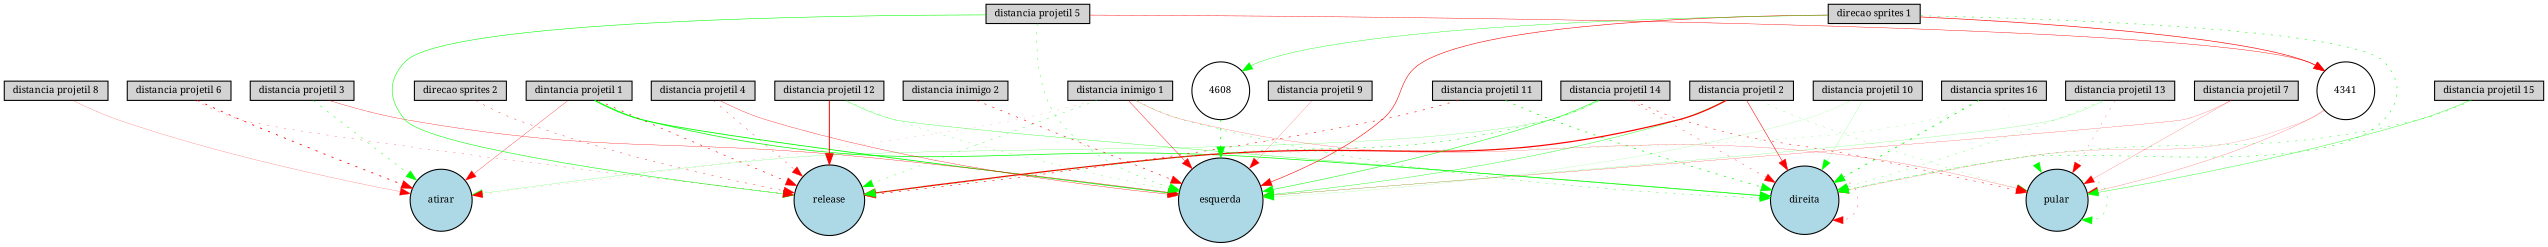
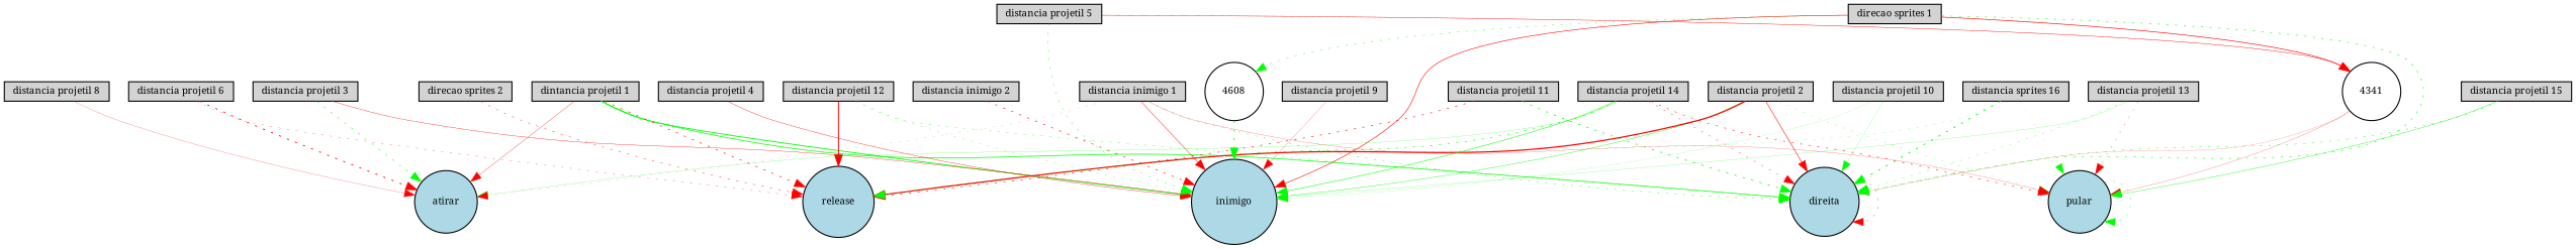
  digraph {
    fontname="Noto Serif"
    node [fillcolor=lightgray fontname="Noto Serif" fontsize=9 shape=box style=filled]
    edge [color=red fontname="Noto Serif" style=solid]
    "dintancia projetil 1" [height=0.2 width=0.2]
-   esquerda [fillcolor=lightblue height=0.2 shape=circle width=0.2]
+   esquerda [fillcolor=lightblue height=0.2 shape=circle width=0.2 label=inimigo]
    direita [fillcolor=lightblue height=0.2 shape=circle width=0.2]
    atirar [fillcolor=lightblue height=0.2 shape=circle width=0.2]
    release [fillcolor=lightblue height=0.2 shape=circle width=0.2]
    "distancia projetil 2" [height=0.2 width=0.2]
    pular [fillcolor=lightblue height=0.2 shape=circle width=0.2]
    "distancia projetil 3" [height=0.2 width=0.2]
    "distancia projetil 4" [height=0.2 width=0.2]
    "distancia projetil 5" [height=0.2 width=0.2]
    n11 [fillcolor=white height=0.2 label=4341 shape=circle width=0.2]
    "distancia projetil 6" [height=0.2 width=0.2]
-   "distancia projetil 7" [height=0.2 width=0.2]
    "distancia projetil 8" [height=0.2 width=0.2]
    "distancia projetil 9" [height=0.2 width=0.2]
    "distancia projetil 10" [height=0.2 width=0.2]
    "distancia projetil 11" [height=0.2 width=0.2]
    "distancia projetil 12" [height=0.2 width=0.2]
    "distancia projetil 13" [height=0.2 width=0.2]
    "distancia projetil 14" [height=0.2 width=0.2]
    "distancia projetil 15" [height=0.2 width=0.2]
    n22 [height=0.2 label="distancia sprites 16" width=0.2]
    "distancia inimigo 1" [height=0.2 width=0.2]
    "distancia inimigo 2" [height=0.2 width=0.2]
    "direcao sprites 1" [height=0.2 width=0.2]
    4608 [fillcolor=white height=0.2 shape=circle width=0.2]
    "direcao sprites 2" [height=0.2 width=0.2]
    "dintancia projetil 1" -> esquerda [color=green penwidth=0.79521259679]
    "dintancia projetil 1" -> direita [color=green penwidth=0.67120250797]
    "dintancia projetil 1" -> atirar [penwidth=0.274520580631]
    "dintancia projetil 1" -> release [penwidth=0.579010242383 style=dotted]
    direita -> direita [penwidth=0.272419264457 style=dotted]
    "distancia projetil 2" -> esquerda [color=green penwidth=0.364811221452]
    "distancia projetil 2" -> direita [penwidth=0.491067654279]
    "distancia projetil 2" -> release [penwidth=1.13514562255]
    "distancia projetil 2" -> pular [color=green penwidth=0.205046456999 style=dotted]
    pular -> pular [color=green penwidth=0.354510715421 style=dotted]
    "distancia projetil 3" -> esquerda [penwidth=0.317215991146]
    "distancia projetil 3" -> atirar [color=green penwidth=0.446776635829 style=dotted]
    "distancia projetil 4" -> esquerda [penwidth=0.322771450548]
-   "distancia projetil 4" -> release [penwidth=0.308402899458 style=dotted]
    "distancia projetil 5" -> esquerda [color=green penwidth=0.341367259181 style=dotted]
-   "distancia projetil 5" -> release [color=green penwidth=0.51353771741]
    "distancia projetil 5" -> n11 [penwidth=0.394331978612]
    n11 -> direita [penwidth=0.135313230386]
    n11 -> pular [penwidth=0.183177992294]
    "distancia projetil 6" -> atirar [penwidth=0.801861812733 style=dotted]
    "distancia projetil 6" -> release [penwidth=0.232936152069 style=dotted]
-   "distancia projetil 7" -> esquerda [penwidth=0.196539958531]
-   "distancia projetil 7" -> pular [penwidth=0.165267052298]
    "distancia projetil 8" -> atirar [penwidth=0.179643791999]
    "distancia projetil 9" -> esquerda [penwidth=0.160261413068]
    "distancia projetil 10" -> esquerda [color=green penwidth=0.104109657244]
    "distancia projetil 10" -> direita [color=green penwidth=0.13902363193]
    "distancia projetil 11" -> direita [color=green penwidth=0.669912261469 style=dotted]
    "distancia projetil 11" -> release [penwidth=0.541346607004 style=dotted]
    "distancia projetil 12" -> esquerda [color=green penwidth=0.221579920281 style=dotted]
-   "distancia projetil 12" -> direita [color=green penwidth=0.291409896166]
+   "distancia projetil 12" -> direita [color=green penwidth=0.291409896166 style=dotted]
    "distancia projetil 12" -> release [penwidth=0.912730882452]
    "distancia projetil 13" -> esquerda [color=green penwidth=0.162464777506]
    "distancia projetil 13" -> direita [color=green penwidth=0.257645846256 style=dotted]
    "distancia projetil 13" -> pular [penwidth=0.204745616204 style=dotted]
    "distancia projetil 14" -> esquerda [color=green penwidth=0.474268893613]
    "distancia projetil 14" -> direita [penwidth=0.310259956791 style=dotted]
    "distancia projetil 14" -> atirar [color=green penwidth=0.177836717723]
    "distancia projetil 14" -> release [color=green penwidth=0.536810766025 style=dotted]
    "distancia projetil 14" -> pular [penwidth=0.459391607023 style=dotted]
    "distancia projetil 15" -> direita [color=green penwidth=0.395584697227 style=dotted]
    "distancia projetil 15" -> pular [color=green penwidth=0.352518893541]
    n22 -> direita [color=green penwidth=0.817052491006 style=dotted]
    n22 -> release [color=green penwidth=0.174333334009 style=dotted]
    n22 -> pular [color=green penwidth=0.107204021627 style=dotted]
    "distancia inimigo 1" -> esquerda [penwidth=0.380832044318]
    "distancia inimigo 1" -> direita [color=green penwidth=0.354621998584 style=dotted]
    "distancia inimigo 1" -> atirar [penwidth=0.113211377455 style=dotted]
-   "distancia inimigo 1" -> release [color=green penwidth=0.32611834827 style=dotted]
    "distancia inimigo 1" -> pular [penwidth=0.180665868314]
    "distancia inimigo 2" -> esquerda [penwidth=0.556667823072 style=dotted]
    "direcao sprites 1" -> esquerda [penwidth=0.524374747718]
    "direcao sprites 1" -> direita [color=green penwidth=0.498633971906 style=dotted]
    "direcao sprites 1" -> n11 [penwidth=0.584789830899]
-   "direcao sprites 1" -> 4608 [color=green penwidth=0.360873608676]
+   "direcao sprites 1" -> 4608 [color=green penwidth=0.360873608676 style=dotted]
    4608 -> esquerda [color=green penwidth=0.749035425661 style=dotted]
    "direcao sprites 2" -> release [penwidth=0.363545008174 style=dotted]
  }
